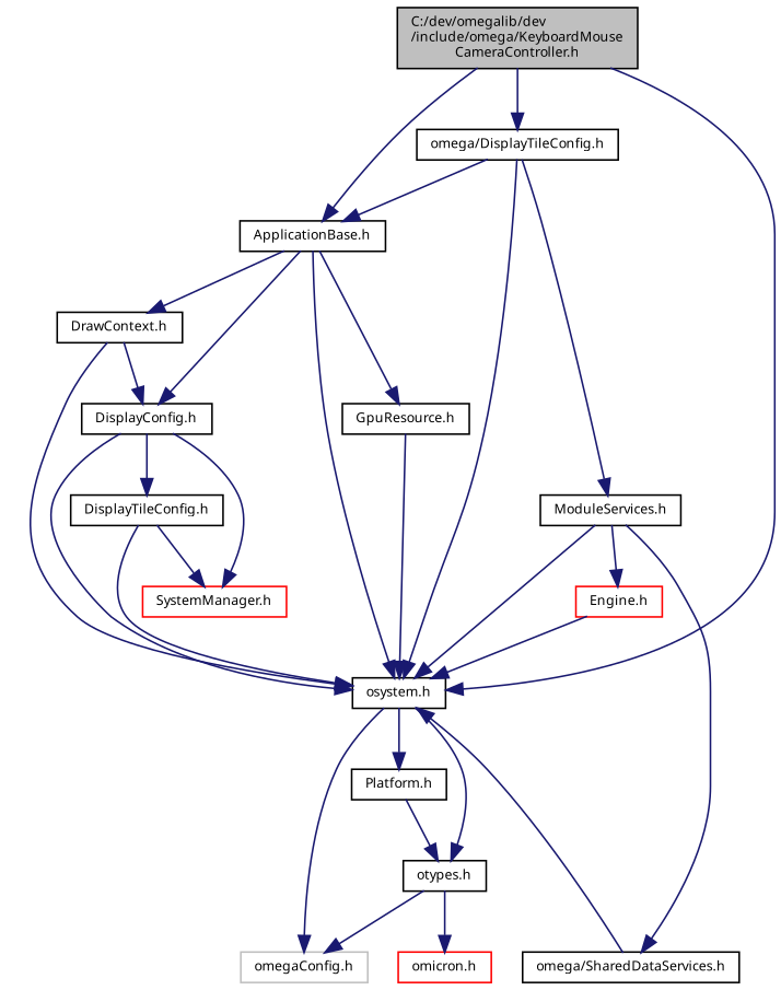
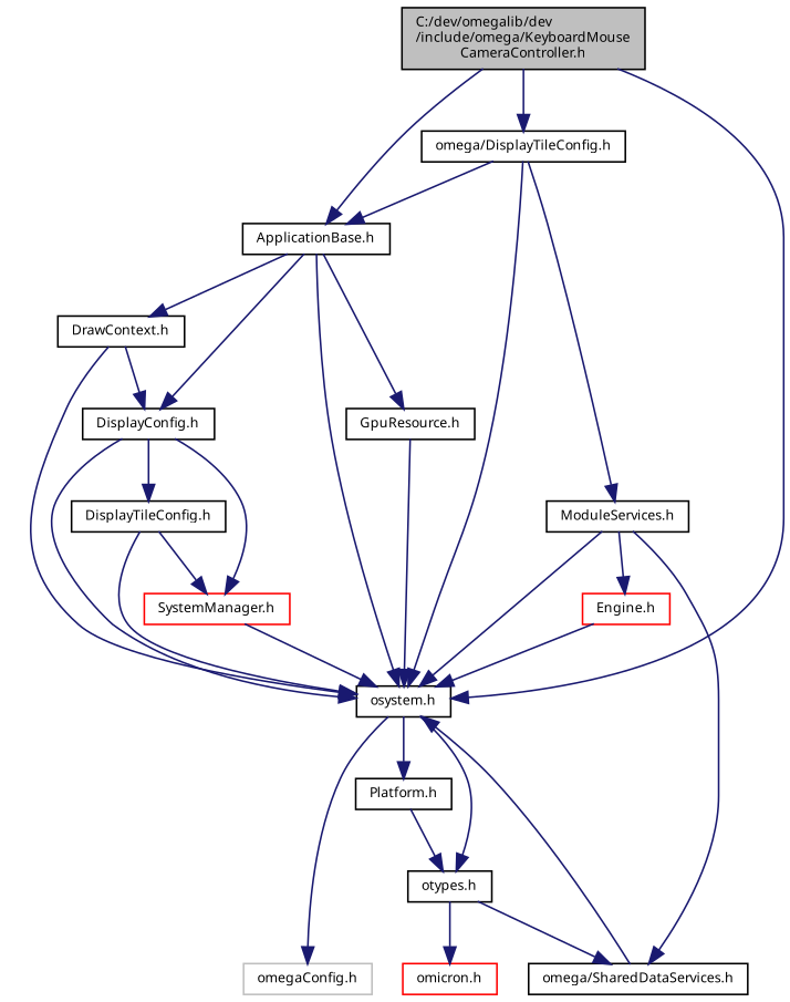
  digraph {
    node [color=black fontname="FreeSans.ttf" fontsize=8 shape=record]
    edge [color=midnightblue fontname="FreeSans.ttf" fontsize=8 labelfontname="FreeSans.ttf" labelfontsize=8 style=solid]
    n1 [fillcolor=grey75 fontcolor=black height=0.2 label="C:/dev/omegalib/dev\l/include/omega/KeyboardMouse\lCameraController.h" style=filled width=0.4]
    n2 [height=0.2 label="osystem.h" width=0.4]
    n3 [height=0.2 label="ApplicationBase.h" width=0.4]
    n4 [height=0.2 label="omega/DisplayTileConfig.h" width=0.4]
    n5 [color=grey75 height=0.2 label="omegaConfig.h" width=0.4]
    n6 [height=0.2 label="otypes.h" width=0.4]
    n7 [height=0.2 label="Platform.h" width=0.4]
    n8 [height=0.2 label="DisplayConfig.h" width=0.4]
    n9 [height=0.2 label="GpuResource.h" width=0.4]
    n10 [height=0.2 label="DrawContext.h" width=0.4]
    n11 [height=0.2 label="ModuleServices.h" width=0.4]
    n12 [color=red height=0.2 label="omicron.h" width=0.4]
    n13 [color=red height=0.2 label="SystemManager.h" width=0.4]
    n14 [height=0.2 label="DisplayTileConfig.h" width=0.4]
    n15 [color=red height=0.2 label="Engine.h" width=0.4]
    n16 [height=0.2 label="omega/SharedDataServices.h" width=0.4]
    n1 -> n2
    n1 -> n3
    n1 -> n4
    n2 -> n5
    n2 -> n6
    n2 -> n7
    n3 -> n2
    n3 -> n8
    n3 -> n9
    n3 -> n10
    n4 -> n2
    n4 -> n3
    n4 -> n11
-   n6 -> n5
+   n6 -> n16
    n6 -> n12
    n7 -> n6
    n8 -> n2
    n8 -> n13
    n8 -> n14
    n9 -> n2
    n10 -> n2
    n10 -> n8
    n11 -> n2
    n11 -> n15
    n11 -> n16
+   n13 -> n2
    n14 -> n2
    n14 -> n13
    n15 -> n2
    n16 -> n2
  }
